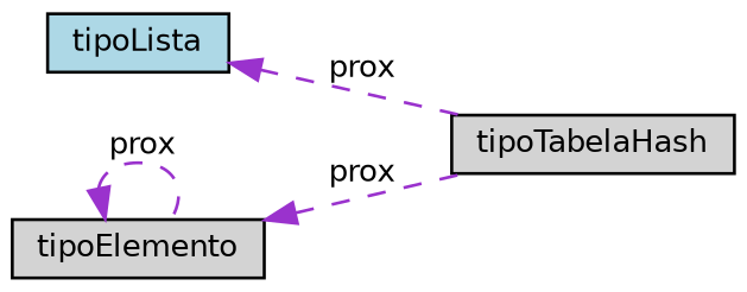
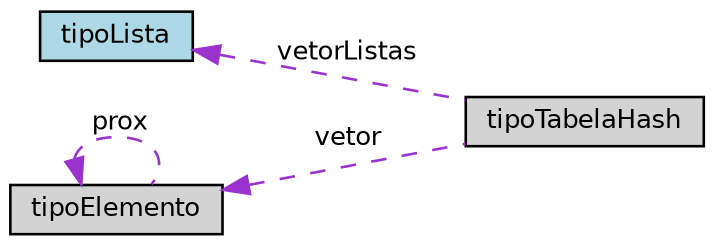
  digraph {
    rankdir=LR
    node [color=black fillcolor=lightgrey fontname=Helvetica fontsize=10 shape=record style=filled]
    edge [color=darkorchid3 dir=back fontname=Helvetica fontsize=10 labelfontname=Helvetica labelfontsize=10 style=dashed]
    n1 [fontcolor=black height=0.2 label=tipoTabelaHash width=0.4]
    n2 [fillcolor=lightblue height=0.2 label=tipoLista width=0.4]
    n3 [height=0.2 label=tipoElemento width=0.4]
-   n2 -> n1 [label=" prox"]
-   n3 -> n1 [label=" prox"]
+   n2 -> n1 [label=" vetorListas"]
+   n3 -> n1 [label=" vetor"]
    n3 -> n3 [label=" prox"]
  }
